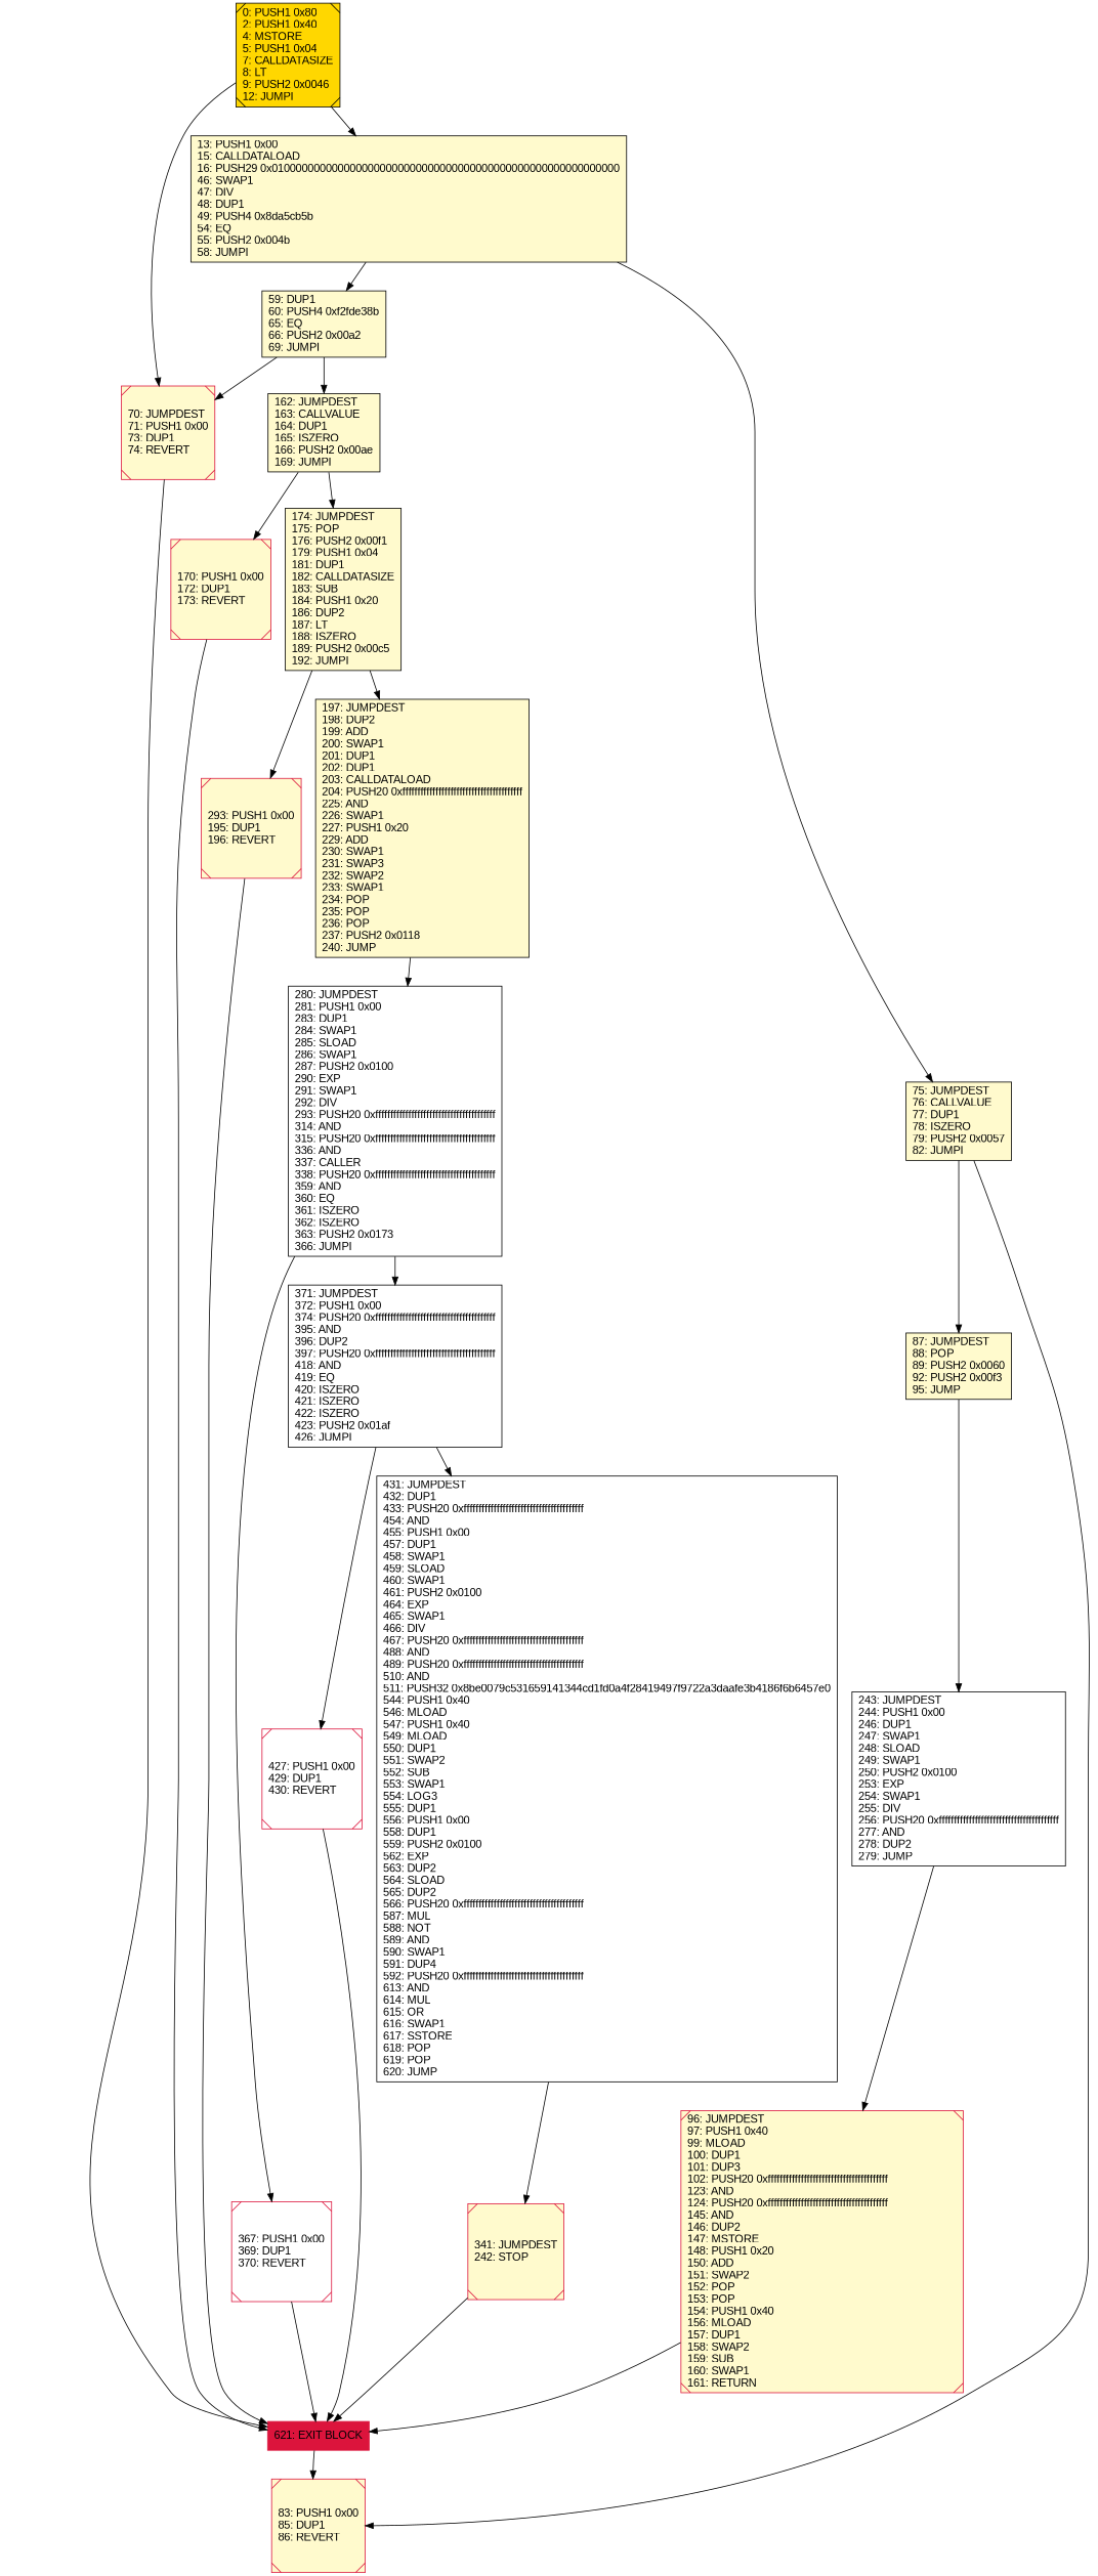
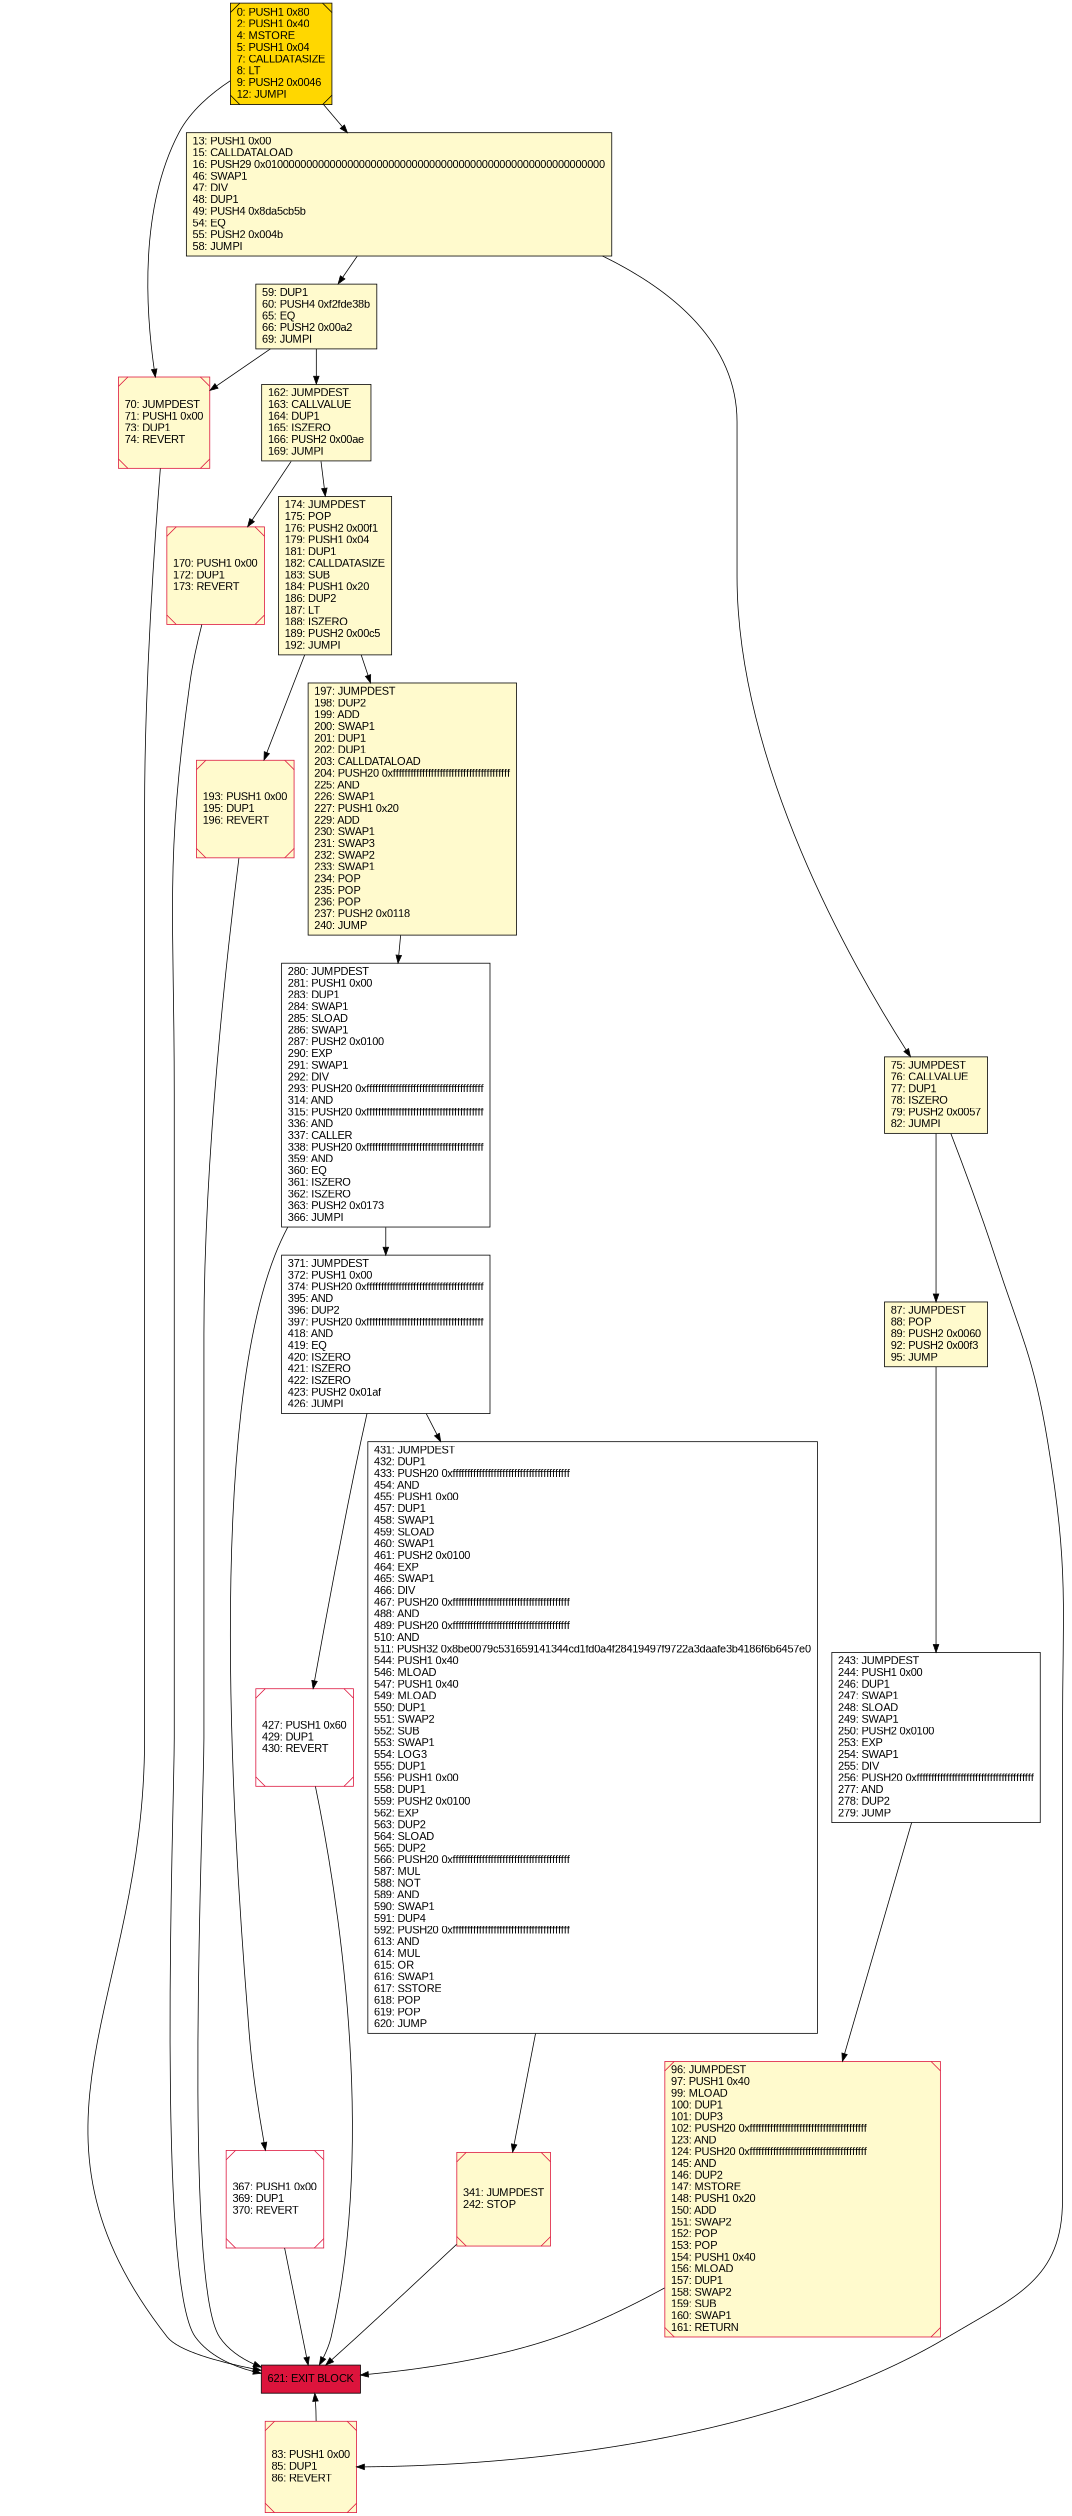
  digraph {
    rankdir=UD
    node [color=black fillcolor=lemonchiffon fontcolor=black fontname=arial shape=box style=filled]
-   n1 [color=crimson label="293: PUSH1 0x00\l195: DUP1\l196: REVERT\l" shape=Msquare]
-   n2 [color=crimson fillcolor=crimson label="621: EXIT BLOCK\l"]
+   n1 [color=crimson label="193: PUSH1 0x00\l195: DUP1\l196: REVERT\l" shape=Msquare]
+   n2 [fillcolor=crimson label="621: EXIT BLOCK\l"]
    n3 [color=crimson label="70: JUMPDEST\l71: PUSH1 0x00\l73: DUP1\l74: REVERT\l" shape=Msquare]
    n4 [fillcolor=white label="243: JUMPDEST\l244: PUSH1 0x00\l246: DUP1\l247: SWAP1\l248: SLOAD\l249: SWAP1\l250: PUSH2 0x0100\l253: EXP\l254: SWAP1\l255: DIV\l256: PUSH20 0xffffffffffffffffffffffffffffffffffffffff\l277: AND\l278: DUP2\l279: JUMP\l"]
    n5 [color=crimson label="96: JUMPDEST\l97: PUSH1 0x40\l99: MLOAD\l100: DUP1\l101: DUP3\l102: PUSH20 0xffffffffffffffffffffffffffffffffffffffff\l123: AND\l124: PUSH20 0xffffffffffffffffffffffffffffffffffffffff\l145: AND\l146: DUP2\l147: MSTORE\l148: PUSH1 0x20\l150: ADD\l151: SWAP2\l152: POP\l153: POP\l154: PUSH1 0x40\l156: MLOAD\l157: DUP1\l158: SWAP2\l159: SUB\l160: SWAP1\l161: RETURN\l" shape=Msquare]
    n6 [color=crimson label="341: JUMPDEST\l242: STOP\l" shape=Msquare]
    n7 [fillcolor=white label="371: JUMPDEST\l372: PUSH1 0x00\l374: PUSH20 0xffffffffffffffffffffffffffffffffffffffff\l395: AND\l396: DUP2\l397: PUSH20 0xffffffffffffffffffffffffffffffffffffffff\l418: AND\l419: EQ\l420: ISZERO\l421: ISZERO\l422: ISZERO\l423: PUSH2 0x01af\l426: JUMPI\l"]
-   n8 [color=crimson fillcolor=white label="427: PUSH1 0x00\l429: DUP1\l430: REVERT\l" shape=Msquare]
+   n8 [color=crimson fillcolor=white label="427: PUSH1 0x60\l429: DUP1\l430: REVERT\l" shape=Msquare]
    n9 [fillcolor=white label="431: JUMPDEST\l432: DUP1\l433: PUSH20 0xffffffffffffffffffffffffffffffffffffffff\l454: AND\l455: PUSH1 0x00\l457: DUP1\l458: SWAP1\l459: SLOAD\l460: SWAP1\l461: PUSH2 0x0100\l464: EXP\l465: SWAP1\l466: DIV\l467: PUSH20 0xffffffffffffffffffffffffffffffffffffffff\l488: AND\l489: PUSH20 0xffffffffffffffffffffffffffffffffffffffff\l510: AND\l511: PUSH32 0x8be0079c531659141344cd1fd0a4f28419497f9722a3daafe3b4186f6b6457e0\l544: PUSH1 0x40\l546: MLOAD\l547: PUSH1 0x40\l549: MLOAD\l550: DUP1\l551: SWAP2\l552: SUB\l553: SWAP1\l554: LOG3\l555: DUP1\l556: PUSH1 0x00\l558: DUP1\l559: PUSH2 0x0100\l562: EXP\l563: DUP2\l564: SLOAD\l565: DUP2\l566: PUSH20 0xffffffffffffffffffffffffffffffffffffffff\l587: MUL\l588: NOT\l589: AND\l590: SWAP1\l591: DUP4\l592: PUSH20 0xffffffffffffffffffffffffffffffffffffffff\l613: AND\l614: MUL\l615: OR\l616: SWAP1\l617: SSTORE\l618: POP\l619: POP\l620: JUMP\l"]
    n10 [label="162: JUMPDEST\l163: CALLVALUE\l164: DUP1\l165: ISZERO\l166: PUSH2 0x00ae\l169: JUMPI\l"]
    n11 [label="174: JUMPDEST\l175: POP\l176: PUSH2 0x00f1\l179: PUSH1 0x04\l181: DUP1\l182: CALLDATASIZE\l183: SUB\l184: PUSH1 0x20\l186: DUP2\l187: LT\l188: ISZERO\l189: PUSH2 0x00c5\l192: JUMPI\l"]
    n12 [color=crimson label="170: PUSH1 0x00\l172: DUP1\l173: REVERT\l" shape=Msquare]
    n13 [label="197: JUMPDEST\l198: DUP2\l199: ADD\l200: SWAP1\l201: DUP1\l202: DUP1\l203: CALLDATALOAD\l204: PUSH20 0xffffffffffffffffffffffffffffffffffffffff\l225: AND\l226: SWAP1\l227: PUSH1 0x20\l229: ADD\l230: SWAP1\l231: SWAP3\l232: SWAP2\l233: SWAP1\l234: POP\l235: POP\l236: POP\l237: PUSH2 0x0118\l240: JUMP\l"]
    n14 [fillcolor=white label="280: JUMPDEST\l281: PUSH1 0x00\l283: DUP1\l284: SWAP1\l285: SLOAD\l286: SWAP1\l287: PUSH2 0x0100\l290: EXP\l291: SWAP1\l292: DIV\l293: PUSH20 0xffffffffffffffffffffffffffffffffffffffff\l314: AND\l315: PUSH20 0xffffffffffffffffffffffffffffffffffffffff\l336: AND\l337: CALLER\l338: PUSH20 0xffffffffffffffffffffffffffffffffffffffff\l359: AND\l360: EQ\l361: ISZERO\l362: ISZERO\l363: PUSH2 0x0173\l366: JUMPI\l"]
    n15 [label="75: JUMPDEST\l76: CALLVALUE\l77: DUP1\l78: ISZERO\l79: PUSH2 0x0057\l82: JUMPI\l"]
    n16 [label="87: JUMPDEST\l88: POP\l89: PUSH2 0x0060\l92: PUSH2 0x00f3\l95: JUMP\l"]
    n17 [color=crimson label="83: PUSH1 0x00\l85: DUP1\l86: REVERT\l" shape=Msquare]
    n18 [color=crimson fillcolor=white label="367: PUSH1 0x00\l369: DUP1\l370: REVERT\l" shape=Msquare]
    n19 [label="13: PUSH1 0x00\l15: CALLDATALOAD\l16: PUSH29 0x0100000000000000000000000000000000000000000000000000000000\l46: SWAP1\l47: DIV\l48: DUP1\l49: PUSH4 0x8da5cb5b\l54: EQ\l55: PUSH2 0x004b\l58: JUMPI\l"]
    n20 [label="59: DUP1\l60: PUSH4 0xf2fde38b\l65: EQ\l66: PUSH2 0x00a2\l69: JUMPI\l"]
    n21 [fillcolor=gold label="0: PUSH1 0x80\l2: PUSH1 0x40\l4: MSTORE\l5: PUSH1 0x04\l7: CALLDATASIZE\l8: LT\l9: PUSH2 0x0046\l12: JUMPI\l" shape=Msquare]
    n1 -> n2
    n3 -> n2
    n4 -> n5
    n5 -> n2
    n6 -> n2
    n7 -> n8
    n7 -> n9
    n8 -> n2
    n9 -> n6
    n10 -> n11
    n10 -> n12
    n11 -> n1
    n11 -> n13
    n12 -> n2
    n13 -> n14
    n14 -> n7
    n14 -> n18
    n15 -> n16
    n15 -> n17
    n16 -> n4
-   n2 -> n17
+   n17 -> n2
    n18 -> n2
    n19 -> n15
    n19 -> n20
    n20 -> n3
    n20 -> n10
    n21 -> n3
    n21 -> n19
  }
